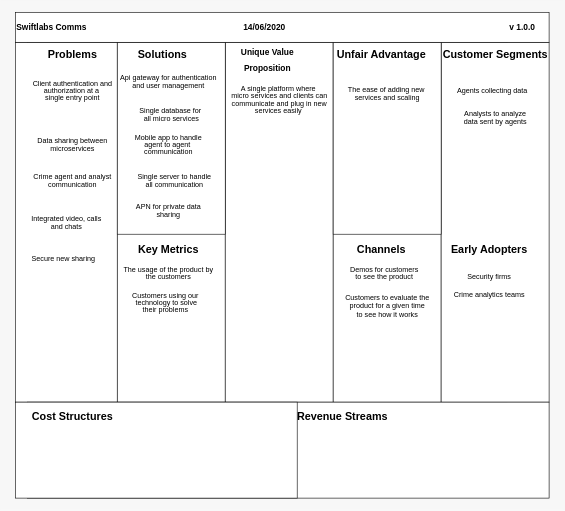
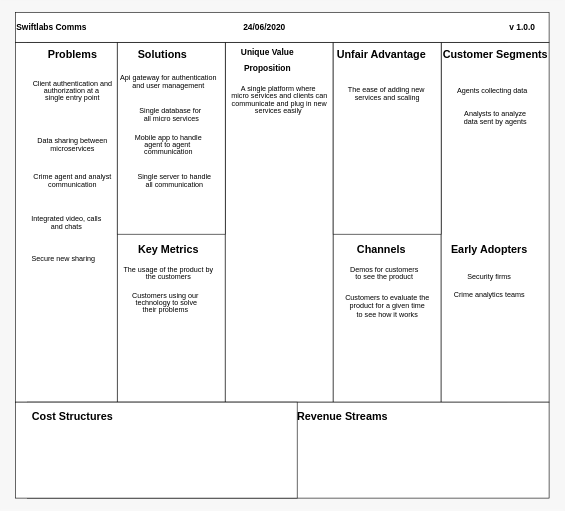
  <mxCell id="0" />
  <mxCell id="1" parent="0" />
  <mxCell id="2" value="" style="rounded=0;whiteSpace=wrap;html=1;" vertex="1" parent="1"><mxGeometry x="45" y="70" width="800" height="600" as="geometry" /></mxCell>
  <mxCell id="3" value="" style="rounded=0;whiteSpace=wrap;html=1;" vertex="1" parent="1"><mxGeometry x="25" y="70" width="170" height="600" as="geometry" /></mxCell>
  <mxCell id="4" value="" style="rounded=0;whiteSpace=wrap;html=1;" vertex="1" parent="1"><mxGeometry x="195" y="70" width="180" height="600" as="geometry" /></mxCell>
  <mxCell id="5" value="" style="rounded=0;whiteSpace=wrap;html=1;" vertex="1" parent="1"><mxGeometry x="375" y="70" width="180" height="600" as="geometry" /></mxCell>
  <mxCell id="6" value="" style="rounded=0;whiteSpace=wrap;html=1;" vertex="1" parent="1"><mxGeometry x="555" y="70" width="180" height="600" as="geometry" /></mxCell>
  <mxCell id="7" value="" style="rounded=0;whiteSpace=wrap;html=1;" vertex="1" parent="1"><mxGeometry x="735" y="70" width="180" height="600" as="geometry" /></mxCell>
  <mxCell id="8" value="" style="rounded=0;whiteSpace=wrap;html=1;" vertex="1" parent="1"><mxGeometry x="195" y="70" width="180" height="320" as="geometry" /></mxCell>
  <mxCell id="9" value="" style="rounded=0;whiteSpace=wrap;html=1;" vertex="1" parent="1"><mxGeometry x="555" y="70" width="180" height="320" as="geometry" /></mxCell>
  <mxCell id="10" value="" style="rounded=0;whiteSpace=wrap;html=1;" vertex="1" parent="1"><mxGeometry x="45" y="670" width="870" height="160" as="geometry" /></mxCell>
  <mxCell id="11" value="" style="rounded=0;whiteSpace=wrap;html=1;" vertex="1" parent="1"><mxGeometry x="25" y="670" width="470" height="160" as="geometry" /></mxCell>
  <mxCell id="12" value="&lt;h2&gt;Problems&lt;/h2&gt;" style="text;html=1;align=center;verticalAlign=middle;resizable=0;points=[];autosize=1;" vertex="1" parent="1"><mxGeometry x="70" y="65" width="100" height="50" as="geometry" /></mxCell>
  <mxCell id="13" value="&lt;h2&gt;Solutions&lt;/h2&gt;" style="text;html=1;align=center;verticalAlign=middle;resizable=0;points=[];autosize=1;" vertex="1" parent="1"><mxGeometry x="220" y="65" width="100" height="50" as="geometry" /></mxCell>
  <mxCell id="14" value="&lt;h2 style=&quot;font-size: 14px&quot;&gt;&lt;font style=&quot;font-size: 14px&quot;&gt;Unique Value&lt;/font&gt;&lt;/h2&gt;&lt;h2 style=&quot;font-size: 14px&quot;&gt;&lt;font style=&quot;font-size: 14px&quot;&gt;Proposition&lt;/font&gt;&lt;/h2&gt;" style="text;html=1;align=center;verticalAlign=middle;resizable=0;points=[];autosize=1;" vertex="1" parent="1"><mxGeometry x="395" y="65" width="100" height="70" as="geometry" /></mxCell>
  <mxCell id="15" value="&lt;h2&gt;Unfair Advantage&lt;/h2&gt;" style="text;html=1;align=center;verticalAlign=middle;resizable=0;points=[];autosize=1;" vertex="1" parent="1"><mxGeometry x="555" y="65" width="160" height="50" as="geometry" /></mxCell>
  <mxCell id="16" value="&lt;h2&gt;Customer Segments&lt;/h2&gt;" style="text;html=1;align=center;verticalAlign=middle;resizable=0;points=[];autosize=1;" vertex="1" parent="1"><mxGeometry x="730" y="65" width="190" height="50" as="geometry" /></mxCell>
  <mxCell id="17" value="&lt;h2&gt;Key Metrics&lt;/h2&gt;" style="text;html=1;align=center;verticalAlign=middle;resizable=0;points=[];autosize=1;" vertex="1" parent="1"><mxGeometry x="220" y="390" width="120" height="50" as="geometry" /></mxCell>
  <mxCell id="18" value="&lt;h2&gt;Channels&lt;/h2&gt;" style="text;html=1;align=center;verticalAlign=middle;resizable=0;points=[];autosize=1;" vertex="1" parent="1"><mxGeometry x="585" y="390" width="100" height="50" as="geometry" /></mxCell>
  <mxCell id="19" value="&lt;h2&gt;Early Adopters&lt;/h2&gt;" style="text;html=1;align=center;verticalAlign=middle;resizable=0;points=[];autosize=1;" vertex="1" parent="1"><mxGeometry x="745" y="390" width="140" height="50" as="geometry" /></mxCell>
  <mxCell id="20" value="&lt;h2&gt;Cost Structures&lt;/h2&gt;" style="text;html=1;align=center;verticalAlign=middle;resizable=0;points=[];autosize=1;" vertex="1" parent="1"><mxGeometry x="45" y="670" width="150" height="50" as="geometry" /></mxCell>
  <mxCell id="21" value="&lt;h2&gt;Revenue Streams&lt;/h2&gt;" style="text;html=1;align=center;verticalAlign=middle;resizable=0;points=[];autosize=1;" vertex="1" parent="1"><mxGeometry x="485" y="670" width="170" height="50" as="geometry" /></mxCell>
  <mxCell id="22" value="&lt;p style=&quot;line-height: 0%&quot;&gt;Data sharing between&lt;/p&gt;&lt;p style=&quot;line-height: 0%&quot;&gt;microservices&lt;/p&gt;" style="text;html=1;align=center;verticalAlign=middle;resizable=0;points=[];autosize=1;" vertex="1" parent="1"><mxGeometry x="55" y="220" width="130" height="40" as="geometry" /></mxCell>
  <mxCell id="23" value="&lt;p style=&quot;line-height: 0%&quot;&gt;Crime agent and analyst&lt;/p&gt;&lt;p style=&quot;line-height: 0%&quot;&gt;communication&lt;/p&gt;" style="text;html=1;align=center;verticalAlign=middle;resizable=0;points=[];autosize=1;" vertex="1" parent="1"><mxGeometry x="45" y="280" width="150" height="40" as="geometry" /></mxCell>
  <mxCell id="24" value="&lt;p style=&quot;line-height: 0%&quot;&gt;Integrated video, calls&lt;/p&gt;&lt;p style=&quot;line-height: 0%&quot;&gt;and chats&lt;/p&gt;" style="text;html=1;align=center;verticalAlign=middle;resizable=0;points=[];autosize=1;" vertex="1" parent="1"><mxGeometry x="45" y="350" width="130" height="40" as="geometry" /></mxCell>
  <mxCell id="25" value="&lt;p style=&quot;line-height: 0%&quot;&gt;Secure new sharing&lt;/p&gt;" style="text;html=1;align=center;verticalAlign=middle;resizable=0;points=[];autosize=1;" vertex="1" parent="1"><mxGeometry x="45" y="415" width="120" height="30" as="geometry" /></mxCell>
  <mxCell id="26" value="&lt;p style=&quot;line-height: 0%&quot;&gt;Api gateway for authentication&lt;/p&gt;&lt;p style=&quot;line-height: 0%&quot;&gt;and user management&lt;/p&gt;" style="text;html=1;align=center;verticalAlign=middle;resizable=0;points=[];autosize=1;" vertex="1" parent="1"><mxGeometry x="190" y="115" width="180" height="40" as="geometry" /></mxCell>
  <mxCell id="27" value="&lt;p style=&quot;line-height: 0%&quot;&gt;Single database for&amp;nbsp;&lt;/p&gt;&lt;p style=&quot;line-height: 0%&quot;&gt;all micro services&lt;/p&gt;" style="text;html=1;align=center;verticalAlign=middle;resizable=0;points=[];autosize=1;" vertex="1" parent="1"><mxGeometry x="225" y="170" width="120" height="40" as="geometry" /></mxCell>
  <mxCell id="28" value="&lt;p style=&quot;line-height: 0%&quot;&gt;Mobile app to handle&lt;/p&gt;&lt;p style=&quot;line-height: 0%&quot;&gt;agent to agent&amp;nbsp;&lt;/p&gt;&lt;p style=&quot;line-height: 0%&quot;&gt;communication&lt;/p&gt;" style="text;html=1;align=center;verticalAlign=middle;resizable=0;points=[];autosize=1;" vertex="1" parent="1"><mxGeometry x="215" y="215" width="130" height="50" as="geometry" /></mxCell>
  <mxCell id="29" value="&lt;p style=&quot;line-height: 0%&quot;&gt;Single server to handle&lt;/p&gt;&lt;p style=&quot;line-height: 0%&quot;&gt;all communication&lt;/p&gt;" style="text;html=1;align=center;verticalAlign=middle;resizable=0;points=[];autosize=1;" vertex="1" parent="1"><mxGeometry x="220" y="280" width="140" height="40" as="geometry" /></mxCell>
- <mxCell id="30" value="&lt;p style=&quot;line-height: 0%&quot;&gt;APN for private data&lt;/p&gt;&lt;p style=&quot;line-height: 0%&quot;&gt;sharing&lt;/p&gt;" style="text;html=1;align=center;verticalAlign=middle;resizable=0;points=[];autosize=1;" vertex="1" parent="1"><mxGeometry x="220" y="330" width="120" height="40" as="geometry" /></mxCell>
  <mxCell id="31" value="&lt;p style=&quot;line-height: 0%&quot;&gt;A single platform where&amp;nbsp;&lt;/p&gt;&lt;p style=&quot;line-height: 0%&quot;&gt;micro services and clients can&lt;/p&gt;&lt;p style=&quot;line-height: 0%&quot;&gt;communicate and plug in new&lt;/p&gt;&lt;p style=&quot;line-height: 0%&quot;&gt;services easily&amp;nbsp;&lt;/p&gt;" style="text;html=1;align=center;verticalAlign=middle;resizable=0;points=[];autosize=1;" vertex="1" parent="1"><mxGeometry x="375" y="130" width="180" height="70" as="geometry" /></mxCell>
  <mxCell id="32" value="&lt;p style=&quot;line-height: 0%&quot;&gt;The ease of adding new&amp;nbsp;&lt;/p&gt;&lt;p style=&quot;line-height: 0%&quot;&gt;services and scaling&lt;/p&gt;" style="text;html=1;align=center;verticalAlign=middle;resizable=0;points=[];autosize=1;" vertex="1" parent="1"><mxGeometry x="570" y="135" width="150" height="40" as="geometry" /></mxCell>
  <mxCell id="33" value="&lt;p style=&quot;line-height: 0%&quot;&gt;Agents collecting data&lt;/p&gt;" style="text;html=1;align=center;verticalAlign=middle;resizable=0;points=[];autosize=1;" vertex="1" parent="1"><mxGeometry x="755" y="135" width="130" height="30" as="geometry" /></mxCell>
  <mxCell id="34" value="&lt;p style=&quot;line-height: 0%&quot;&gt;Analysts to analyze&lt;/p&gt;&lt;p style=&quot;line-height: 0%&quot;&gt;data sent&amp;nbsp;&lt;span&gt;by agents&lt;/span&gt;&lt;/p&gt;" style="text;html=1;align=center;verticalAlign=middle;resizable=0;points=[];autosize=1;" vertex="1" parent="1"><mxGeometry x="765" y="175" width="120" height="40" as="geometry" /></mxCell>
  <mxCell id="35" value="&lt;p style=&quot;line-height: 0%&quot;&gt;Security firms&lt;/p&gt;" style="text;html=1;align=center;verticalAlign=middle;resizable=0;points=[];autosize=1;" vertex="1" parent="1"><mxGeometry x="770" y="445" width="90" height="30" as="geometry" /></mxCell>
  <mxCell id="36" value="&lt;p style=&quot;line-height: 0%&quot;&gt;Crime analytics teams&lt;/p&gt;" style="text;html=1;align=center;verticalAlign=middle;resizable=0;points=[];autosize=1;" vertex="1" parent="1"><mxGeometry x="750" y="475" width="130" height="30" as="geometry" /></mxCell>
  <mxCell id="37" value="&lt;p style=&quot;line-height: 0%&quot;&gt;Demos for customers&lt;/p&gt;&lt;p style=&quot;line-height: 0%&quot;&gt;to see the product&lt;/p&gt;" style="text;html=1;align=center;verticalAlign=middle;resizable=0;points=[];autosize=1;" vertex="1" parent="1"><mxGeometry x="575" y="435" width="130" height="40" as="geometry" /></mxCell>
  <mxCell id="38" value="Customers to evaluate the&lt;br&gt;product for a given time&lt;br&gt;to see how it works" style="text;html=1;align=center;verticalAlign=middle;resizable=0;points=[];autosize=1;" vertex="1" parent="1"><mxGeometry x="565" y="485" width="160" height="50" as="geometry" /></mxCell>
  <mxCell id="39" value="&lt;p style=&quot;line-height: 0%&quot;&gt;The usage of the product by&lt;/p&gt;&lt;p style=&quot;line-height: 0%&quot;&gt;the customers&lt;/p&gt;" style="text;html=1;align=center;verticalAlign=middle;resizable=0;points=[];autosize=1;" vertex="1" parent="1"><mxGeometry x="200" y="435" width="160" height="40" as="geometry" /></mxCell>
  <mxCell id="40" value="&lt;p style=&quot;line-height: 0%&quot;&gt;Customers using our&lt;/p&gt;&lt;p style=&quot;line-height: 0%&quot;&gt;&amp;nbsp;technology to solve&lt;/p&gt;&lt;p style=&quot;line-height: 0%&quot;&gt;their problems&lt;/p&gt;&lt;p style=&quot;line-height: 0%&quot;&gt;&lt;br&gt;&lt;/p&gt;" style="text;html=1;align=center;verticalAlign=middle;resizable=0;points=[];autosize=1;" vertex="1" parent="1"><mxGeometry x="210" y="475" width="130" height="70" as="geometry" /></mxCell>
  <mxCell id="41" value="&lt;p style=&quot;line-height: 0%&quot;&gt;Client authentication and&lt;/p&gt;&lt;p style=&quot;line-height: 0%&quot;&gt;authorization at a&amp;nbsp;&lt;/p&gt;&lt;p style=&quot;line-height: 0%&quot;&gt;single entry point&lt;/p&gt;" style="text;html=1;align=center;verticalAlign=middle;resizable=0;points=[];autosize=1;" vertex="1" parent="1"><mxGeometry x="45" y="125" width="150" height="50" as="geometry" /></mxCell>
  <mxCell id="42" value="" style="rounded=0;whiteSpace=wrap;html=1;" vertex="1" parent="1"><mxGeometry x="25" y="20" width="890" height="50" as="geometry" /></mxCell>
  <mxCell id="43" value="&lt;h3&gt;Swiftlabs Comms&lt;/h3&gt;" style="text;html=1;align=center;verticalAlign=middle;resizable=0;points=[];autosize=1;" vertex="1" parent="1"><mxGeometry x="20" y="20" width="130" height="50" as="geometry" /></mxCell>
- <mxCell id="44" value="&lt;h3&gt;14/06/2020&lt;/h3&gt;" style="text;html=1;align=center;verticalAlign=middle;resizable=0;points=[];autosize=1;" vertex="1" parent="1"><mxGeometry x="395" y="20" width="90" height="50" as="geometry" /></mxCell>
+ <mxCell id="44" value="&lt;h3&gt;24/06/2020&lt;/h3&gt;" style="text;html=1;align=center;verticalAlign=middle;resizable=0;points=[];autosize=1;" vertex="1" parent="1"><mxGeometry x="395" y="20" width="90" height="50" as="geometry" /></mxCell>
  <mxCell id="45" value="&lt;h3&gt;v 1.0.0&lt;/h3&gt;" style="text;html=1;align=center;verticalAlign=middle;resizable=0;points=[];autosize=1;" vertex="1" parent="1"><mxGeometry x="840" y="20" width="60" height="50" as="geometry" /></mxCell>
